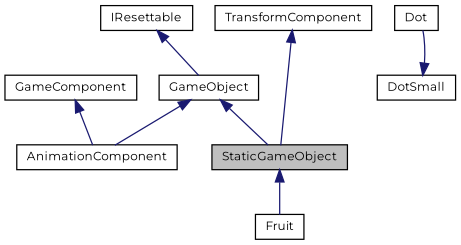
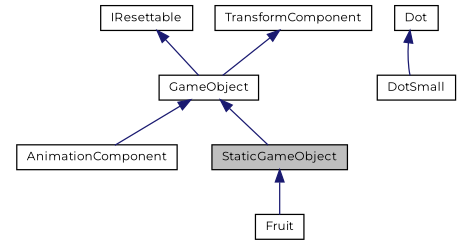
  digraph {
    fontname=Montserrat
    node [color=black fillcolor=white fontname=Montserrat fontsize=10 shape=record style=filled]
    edge [color=midnightblue dir=back fontname=Montserrat fontsize=10 labelfontname=Helvetica labelfontsize=10 style=solid]
    n1 [fillcolor=grey75 fontcolor=black height=0.2 label=StaticGameObject width=0.4]
    n2 [height=0.2 label=Fruit width=0.4]
    n3 [height=0.2 label=Dot width=0.4]
    n4 [height=0.2 label=DotSmall width=0.4]
    n5 [height=0.2 label=GameObject width=0.4]
    n6 [height=0.2 label=AnimationComponent width=0.4]
    n7 [height=0.2 label=TransformComponent width=0.4]
-   n8 [height=0.2 label=GameComponent width=0.4]
    n9 [height=0.2 label=IResettable width=0.4]
    n1 -> n2
-   n4 -> n3
+   n3 -> n4
    n5 -> n1
    n5 -> n6
-   n7 -> n1
-   n8 -> n6
+   n7 -> n5
    n9 -> n5
  }
